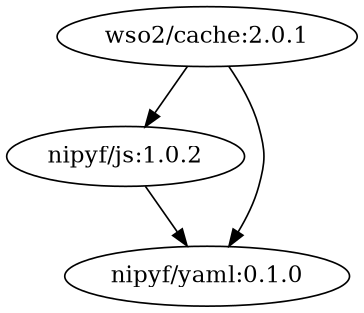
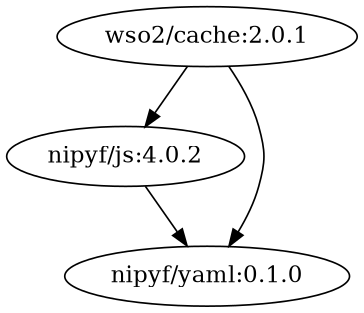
  digraph {
-   "nipyf/js:1.0.2"
+   "nipyf/js:1.0.2" [label="nipyf/js:4.0.2"]
    "nipyf/yaml:0.1.0"
    "wso2/cache:2.0.1"
    "nipyf/js:1.0.2" -> "nipyf/yaml:0.1.0"
    "wso2/cache:2.0.1" -> "nipyf/js:1.0.2"
    "wso2/cache:2.0.1" -> "nipyf/yaml:0.1.0"
  }
